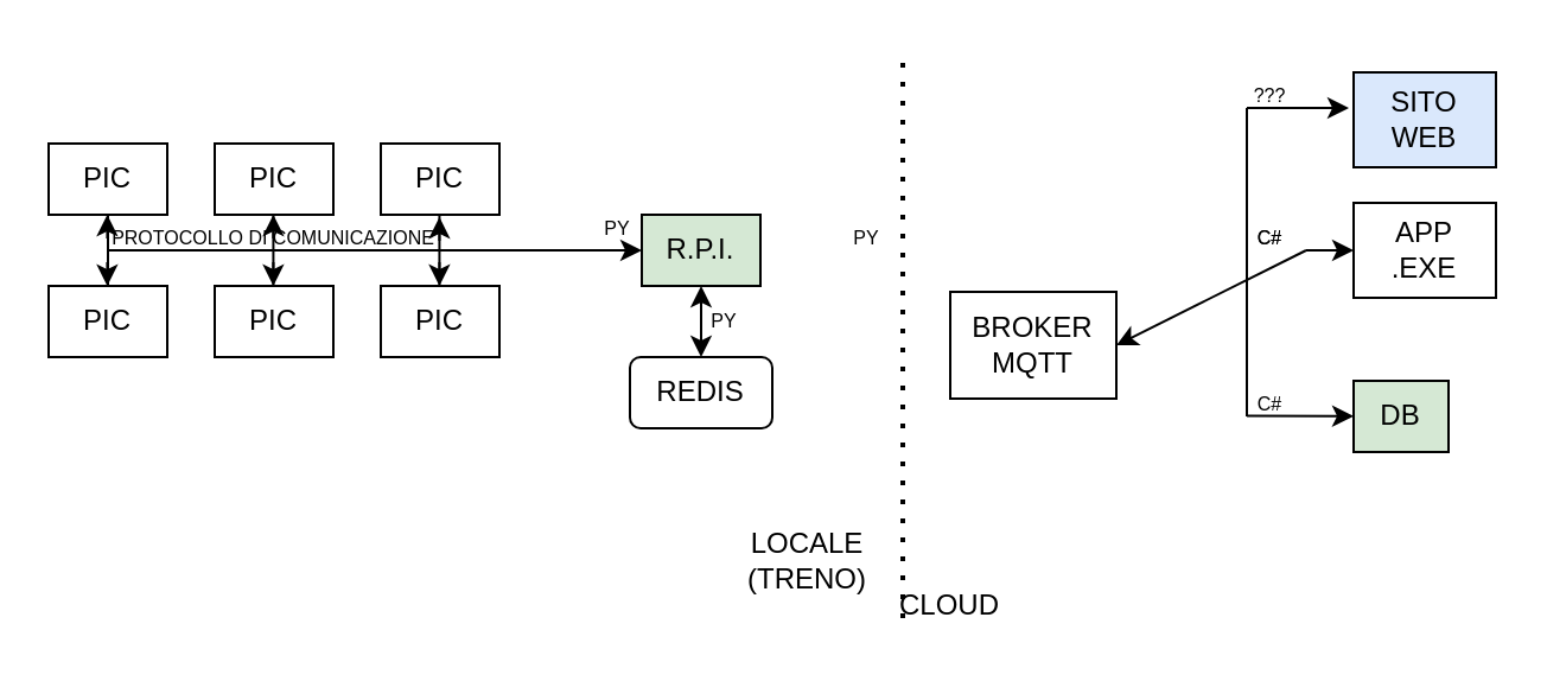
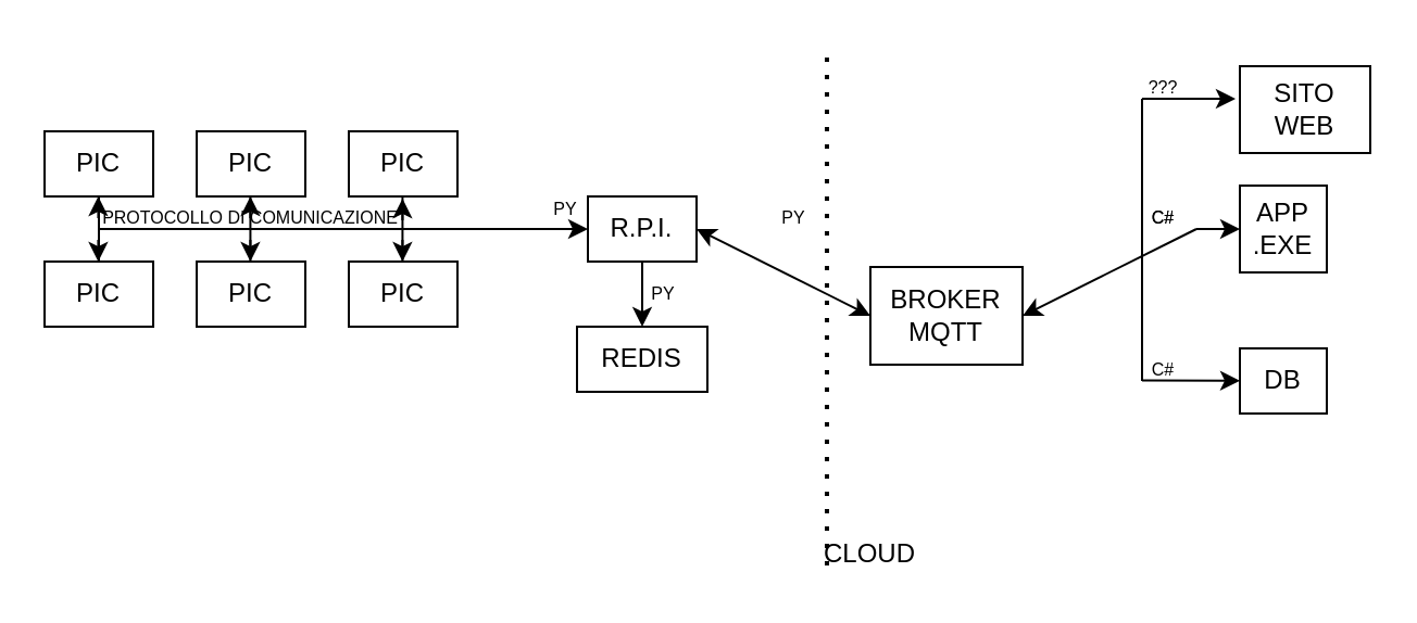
  <mxCell id="0" />
  <mxCell id="1" parent="0" />
  <mxCell id="2" value="PIC" style="rounded=0;whiteSpace=wrap;html=1;" vertex="1" parent="1"><mxGeometry x="160" y="120" width="50" height="30" as="geometry" /></mxCell>
  <mxCell id="3" value="PIC" style="rounded=0;whiteSpace=wrap;html=1;" vertex="1" parent="1"><mxGeometry x="90" y="120" width="50" height="30" as="geometry" /></mxCell>
  <mxCell id="4" value="PIC" style="rounded=0;whiteSpace=wrap;html=1;" vertex="1" parent="1"><mxGeometry x="20" y="120" width="50" height="30" as="geometry" /></mxCell>
  <mxCell id="5" value="PIC" style="rounded=0;whiteSpace=wrap;html=1;" vertex="1" parent="1"><mxGeometry x="160" y="60" width="50" height="30" as="geometry" /></mxCell>
  <mxCell id="6" value="PIC" style="rounded=0;whiteSpace=wrap;html=1;" vertex="1" parent="1"><mxGeometry x="90" y="60" width="50" height="30" as="geometry" /></mxCell>
  <mxCell id="7" value="PIC" style="rounded=0;whiteSpace=wrap;html=1;" vertex="1" parent="1"><mxGeometry x="20" y="60" width="50" height="30" as="geometry" /></mxCell>
- <mxCell id="8" value="R.P.I." style="rounded=0;whiteSpace=wrap;html=1;fillColor=#d5e8d4;" vertex="1" parent="1"><mxGeometry x="270" y="90" width="50" height="30" as="geometry" /></mxCell>
- <mxCell id="9" value="REDIS" style="whiteSpace=wrap;html=1;rounded=1;" vertex="1" parent="1"><mxGeometry x="265" y="150" width="60" height="30" as="geometry" /></mxCell>
+ <mxCell id="8" value="R.P.I." style="rounded=0;whiteSpace=wrap;html=1;" vertex="1" parent="1"><mxGeometry x="270" y="90" width="50" height="30" as="geometry" /></mxCell>
+ <mxCell id="9" value="REDIS" style="rounded=0;whiteSpace=wrap;html=1;" vertex="1" parent="1"><mxGeometry x="265" y="150" width="60" height="30" as="geometry" /></mxCell>
  <mxCell id="10" value="BROKER&lt;br&gt;MQTT" style="rounded=0;whiteSpace=wrap;html=1;" vertex="1" parent="1"><mxGeometry x="400" y="122.5" width="70" height="45" as="geometry" /></mxCell>
- <mxCell id="11" value="SITO &lt;br&gt;WEB" style="rounded=0;whiteSpace=wrap;html=1;fillColor=#dae8fc;" vertex="1" parent="1"><mxGeometry x="570" y="30" width="60" height="40" as="geometry" /></mxCell>
- <mxCell id="12" value="APP&lt;br&gt;.EXE" style="rounded=0;whiteSpace=wrap;html=1;" vertex="1" parent="1"><mxGeometry x="570" y="85" width="60" height="40" as="geometry" /></mxCell>
- <mxCell id="13" value="DB" style="rounded=0;whiteSpace=wrap;html=1;fillColor=#d5e8d4;" vertex="1" parent="1"><mxGeometry x="570" y="160" width="40" height="30" as="geometry" /></mxCell>
+ <mxCell id="11" value="SITO &lt;br&gt;WEB" style="rounded=0;whiteSpace=wrap;html=1;" vertex="1" parent="1"><mxGeometry x="570" y="30" width="60" height="40" as="geometry" /></mxCell>
+ <mxCell id="12" value="APP&lt;br&gt;.EXE" style="rounded=0;whiteSpace=wrap;html=1;" vertex="1" parent="1"><mxGeometry x="570" y="85" width="40" height="40" as="geometry" /></mxCell>
+ <mxCell id="13" value="DB" style="rounded=0;whiteSpace=wrap;html=1;" vertex="1" parent="1"><mxGeometry x="570" y="160" width="40" height="30" as="geometry" /></mxCell>
  <mxCell id="14" value="" style="endArrow=none;dashed=1;html=1;dashPattern=1 3;strokeWidth=2;" edge="1" parent="1"><mxGeometry width="50" height="50" relative="1" as="geometry"><mxPoint x="380" y="260" as="sourcePoint" /><mxPoint x="380" as="targetPoint" y="20" /></mxGeometry></mxCell>
- <mxCell id="15" value="LOCALE (TRENO)" style="text;html=1;strokeColor=none;fillColor=none;align=center;verticalAlign=middle;whiteSpace=wrap;rounded=0;" vertex="1" parent="1"><mxGeometry x="320" y="226" width="40" height="20" as="geometry" /></mxCell>
  <mxCell id="16" value="CLOUD" style="text;html=1;strokeColor=none;fillColor=none;align=center;verticalAlign=middle;whiteSpace=wrap;rounded=0;" vertex="1" parent="1"><mxGeometry x="380" y="245" width="40" height="20" as="geometry" /></mxCell>
  <mxCell id="17" value="" style="endArrow=classic;html=1;entryX=0;entryY=0.5;entryDx=0;entryDy=0;" edge="1" parent="1" target="8"><mxGeometry width="50" height="50" relative="1" as="geometry"><mxPoint x="45" y="105" as="sourcePoint" /><mxPoint x="200" y="230" as="targetPoint" /></mxGeometry></mxCell>
  <mxCell id="18" value="" style="endArrow=none;html=1;entryX=0.5;entryY=1;entryDx=0;entryDy=0;exitX=0.5;exitY=0;exitDx=0;exitDy=0;" edge="1" parent="1" source="4" target="7"><mxGeometry width="50" height="50" relative="1" as="geometry"><mxPoint x="0" y="250" as="sourcePoint" /><mxPoint x="50" y="200" as="targetPoint" /></mxGeometry></mxCell>
  <mxCell id="19" value="" style="endArrow=none;html=1;entryX=0.5;entryY=1;entryDx=0;entryDy=0;exitX=0.5;exitY=0;exitDx=0;exitDy=0;" edge="1" parent="1"><mxGeometry width="50" height="50" relative="1" as="geometry"><mxPoint x="114.71" y="120" as="sourcePoint" /><mxPoint x="114.71" y="90" as="targetPoint" /></mxGeometry></mxCell>
  <mxCell id="20" value="" style="endArrow=none;html=1;entryX=0.5;entryY=1;entryDx=0;entryDy=0;exitX=0.5;exitY=0;exitDx=0;exitDy=0;" edge="1" parent="1"><mxGeometry width="50" height="50" relative="1" as="geometry"><mxPoint x="184.71" y="120" as="sourcePoint" /><mxPoint x="184.71" y="90" as="targetPoint" /></mxGeometry></mxCell>
  <mxCell id="21" value="PY" style="text;html=1;strokeColor=none;fillColor=none;align=center;verticalAlign=middle;whiteSpace=wrap;rounded=0;fontSize=8;" vertex="1" parent="1"><mxGeometry x="350" y="90" width="30" height="20" as="geometry" /></mxCell>
  <mxCell id="22" value="PROTOCOLLO DI COMUNICAZIONE" style="text;html=1;strokeColor=none;fillColor=none;align=center;verticalAlign=middle;whiteSpace=wrap;rounded=0;fontSize=8;" vertex="1" parent="1"><mxGeometry x="40" y="90" width="150" height="20" as="geometry" /></mxCell>
  <mxCell id="23" value="PY" style="text;html=1;strokeColor=none;fillColor=none;align=center;verticalAlign=middle;whiteSpace=wrap;rounded=0;fontSize=8;" vertex="1" parent="1"><mxGeometry x="245" y="86" width="30" height="20" as="geometry" /></mxCell>
  <mxCell id="24" value="PY" style="text;html=1;strokeColor=none;fillColor=none;align=center;verticalAlign=middle;whiteSpace=wrap;rounded=0;fontSize=8;" vertex="1" parent="1"><mxGeometry x="290" y="125" width="30" height="20" as="geometry" /></mxCell>
- <mxCell id="26" value="" style="endArrow=classic;startArrow=classic;html=1;fontSize=8;entryX=0.5;entryY=1;entryDx=0;entryDy=0;exitX=0.5;exitY=0;exitDx=0;exitDy=0;" edge="1" parent="1" source="9" target="8"><mxGeometry width="50" height="50" relative="1" as="geometry"><mxPoint x="230" y="180" as="sourcePoint" /><mxPoint x="280" y="130" as="targetPoint" /></mxGeometry></mxCell>
+ <mxCell id="25" value="" style="endArrow=classic;startArrow=classic;html=1;fontSize=8;entryX=0;entryY=0.5;entryDx=0;entryDy=0;exitX=1;exitY=0.5;exitDx=0;exitDy=0;" edge="1" parent="1" source="8" target="10"><mxGeometry width="50" height="50" relative="1" as="geometry"><mxPoint x="170" y="240" as="sourcePoint" /><mxPoint x="220" y="190" as="targetPoint" /></mxGeometry></mxCell>
+ <mxCell id="26" value="" style="endArrow=none;startArrow=classic;html=1;fontSize=8;entryX=0.5;entryY=1;entryDx=0;entryDy=0;exitX=0.5;exitY=0;exitDx=0;exitDy=0;" edge="1" parent="1" source="9" target="8"><mxGeometry width="50" height="50" relative="1" as="geometry"><mxPoint x="230" y="180" as="sourcePoint" /><mxPoint x="280" y="130" as="targetPoint" /></mxGeometry></mxCell>
  <mxCell id="27" value="" style="endArrow=classic;html=1;fontSize=8;" edge="1" parent="1"><mxGeometry width="50" height="50" relative="1" as="geometry"><mxPoint x="44.71" y="100" as="sourcePoint" /><mxPoint x="44.71" y="90" as="targetPoint" /></mxGeometry></mxCell>
  <mxCell id="28" value="" style="endArrow=classic;html=1;fontSize=8;" edge="1" parent="1"><mxGeometry width="50" height="50" relative="1" as="geometry"><mxPoint x="184.71" y="101" as="sourcePoint" /><mxPoint x="184.71" y="91" as="targetPoint" /></mxGeometry></mxCell>
  <mxCell id="29" value="" style="endArrow=classic;html=1;fontSize=8;" edge="1" parent="1"><mxGeometry width="50" height="50" relative="1" as="geometry"><mxPoint x="114.71" y="100" as="sourcePoint" /><mxPoint x="114.71" y="90" as="targetPoint" /></mxGeometry></mxCell>
  <mxCell id="30" value="" style="endArrow=classic;html=1;fontSize=8;" edge="1" parent="1"><mxGeometry width="50" height="50" relative="1" as="geometry"><mxPoint x="184.71" y="110" as="sourcePoint" /><mxPoint x="184.71" y="120" as="targetPoint" /></mxGeometry></mxCell>
  <mxCell id="31" value="" style="endArrow=classic;html=1;fontSize=8;" edge="1" parent="1"><mxGeometry width="50" height="50" relative="1" as="geometry"><mxPoint x="114.71" y="110" as="sourcePoint" /><mxPoint x="114.71" y="120" as="targetPoint" /></mxGeometry></mxCell>
  <mxCell id="32" value="" style="endArrow=classic;html=1;fontSize=8;" edge="1" parent="1"><mxGeometry width="50" height="50" relative="1" as="geometry"><mxPoint x="44.71" y="110" as="sourcePoint" /><mxPoint x="44.71" y="120" as="targetPoint" /></mxGeometry></mxCell>
  <mxCell id="33" value="" style="endArrow=classic;html=1;fontSize=8;entryX=1;entryY=0.5;entryDx=0;entryDy=0;" edge="1" parent="1" target="10"><mxGeometry width="50" height="50" relative="1" as="geometry"><mxPoint x="550" y="105" as="sourcePoint" /><mxPoint x="500" y="150" as="targetPoint" /></mxGeometry></mxCell>
  <mxCell id="34" value="" style="endArrow=classic;html=1;fontSize=8;entryX=0;entryY=0.5;entryDx=0;entryDy=0;" edge="1" parent="1" target="12"><mxGeometry width="50" height="50" relative="1" as="geometry"><mxPoint x="550" y="105" as="sourcePoint" /><mxPoint x="550" y="120" as="targetPoint" /></mxGeometry></mxCell>
  <mxCell id="35" value="" style="endArrow=classic;html=1;fontSize=8;" edge="1" parent="1"><mxGeometry width="50" height="50" relative="1" as="geometry"><mxPoint x="525" y="45" as="sourcePoint" /><mxPoint x="568" y="45" as="targetPoint" /></mxGeometry></mxCell>
  <mxCell id="36" value="" style="endArrow=classic;html=1;fontSize=8;" edge="1" parent="1"><mxGeometry width="50" height="50" relative="1" as="geometry"><mxPoint x="525" y="174.76" as="sourcePoint" /><mxPoint x="570" y="174.93" as="targetPoint" /></mxGeometry></mxCell>
  <mxCell id="37" value="" style="endArrow=none;html=1;fontSize=8;" edge="1" parent="1"><mxGeometry width="50" height="50" relative="1" as="geometry"><mxPoint x="525" y="175" as="sourcePoint" /><mxPoint x="525" y="45" as="targetPoint" /></mxGeometry></mxCell>
  <mxCell id="38" value="C#" style="text;html=1;strokeColor=none;fillColor=none;align=center;verticalAlign=middle;whiteSpace=wrap;rounded=0;fontSize=8;" vertex="1" parent="1"><mxGeometry x="520" y="160" width="30" height="20" as="geometry" /></mxCell>
  <mxCell id="39" value="C#" style="text;html=1;strokeColor=none;fillColor=none;align=center;verticalAlign=middle;whiteSpace=wrap;rounded=0;fontSize=8;" vertex="1" parent="1"><mxGeometry x="520" y="90" width="30" height="20" as="geometry" /></mxCell>
  <mxCell id="40" value="C#" style="text;html=1;strokeColor=none;fillColor=none;align=center;verticalAlign=middle;whiteSpace=wrap;rounded=0;fontSize=8;" vertex="1" parent="1"><mxGeometry x="520" y="90" width="30" height="20" as="geometry" /></mxCell>
  <mxCell id="41" value="???" style="text;html=1;strokeColor=none;fillColor=none;align=center;verticalAlign=middle;whiteSpace=wrap;rounded=0;fontSize=8;" vertex="1" parent="1"><mxGeometry x="520" y="30" width="30" height="20" as="geometry" /></mxCell>
